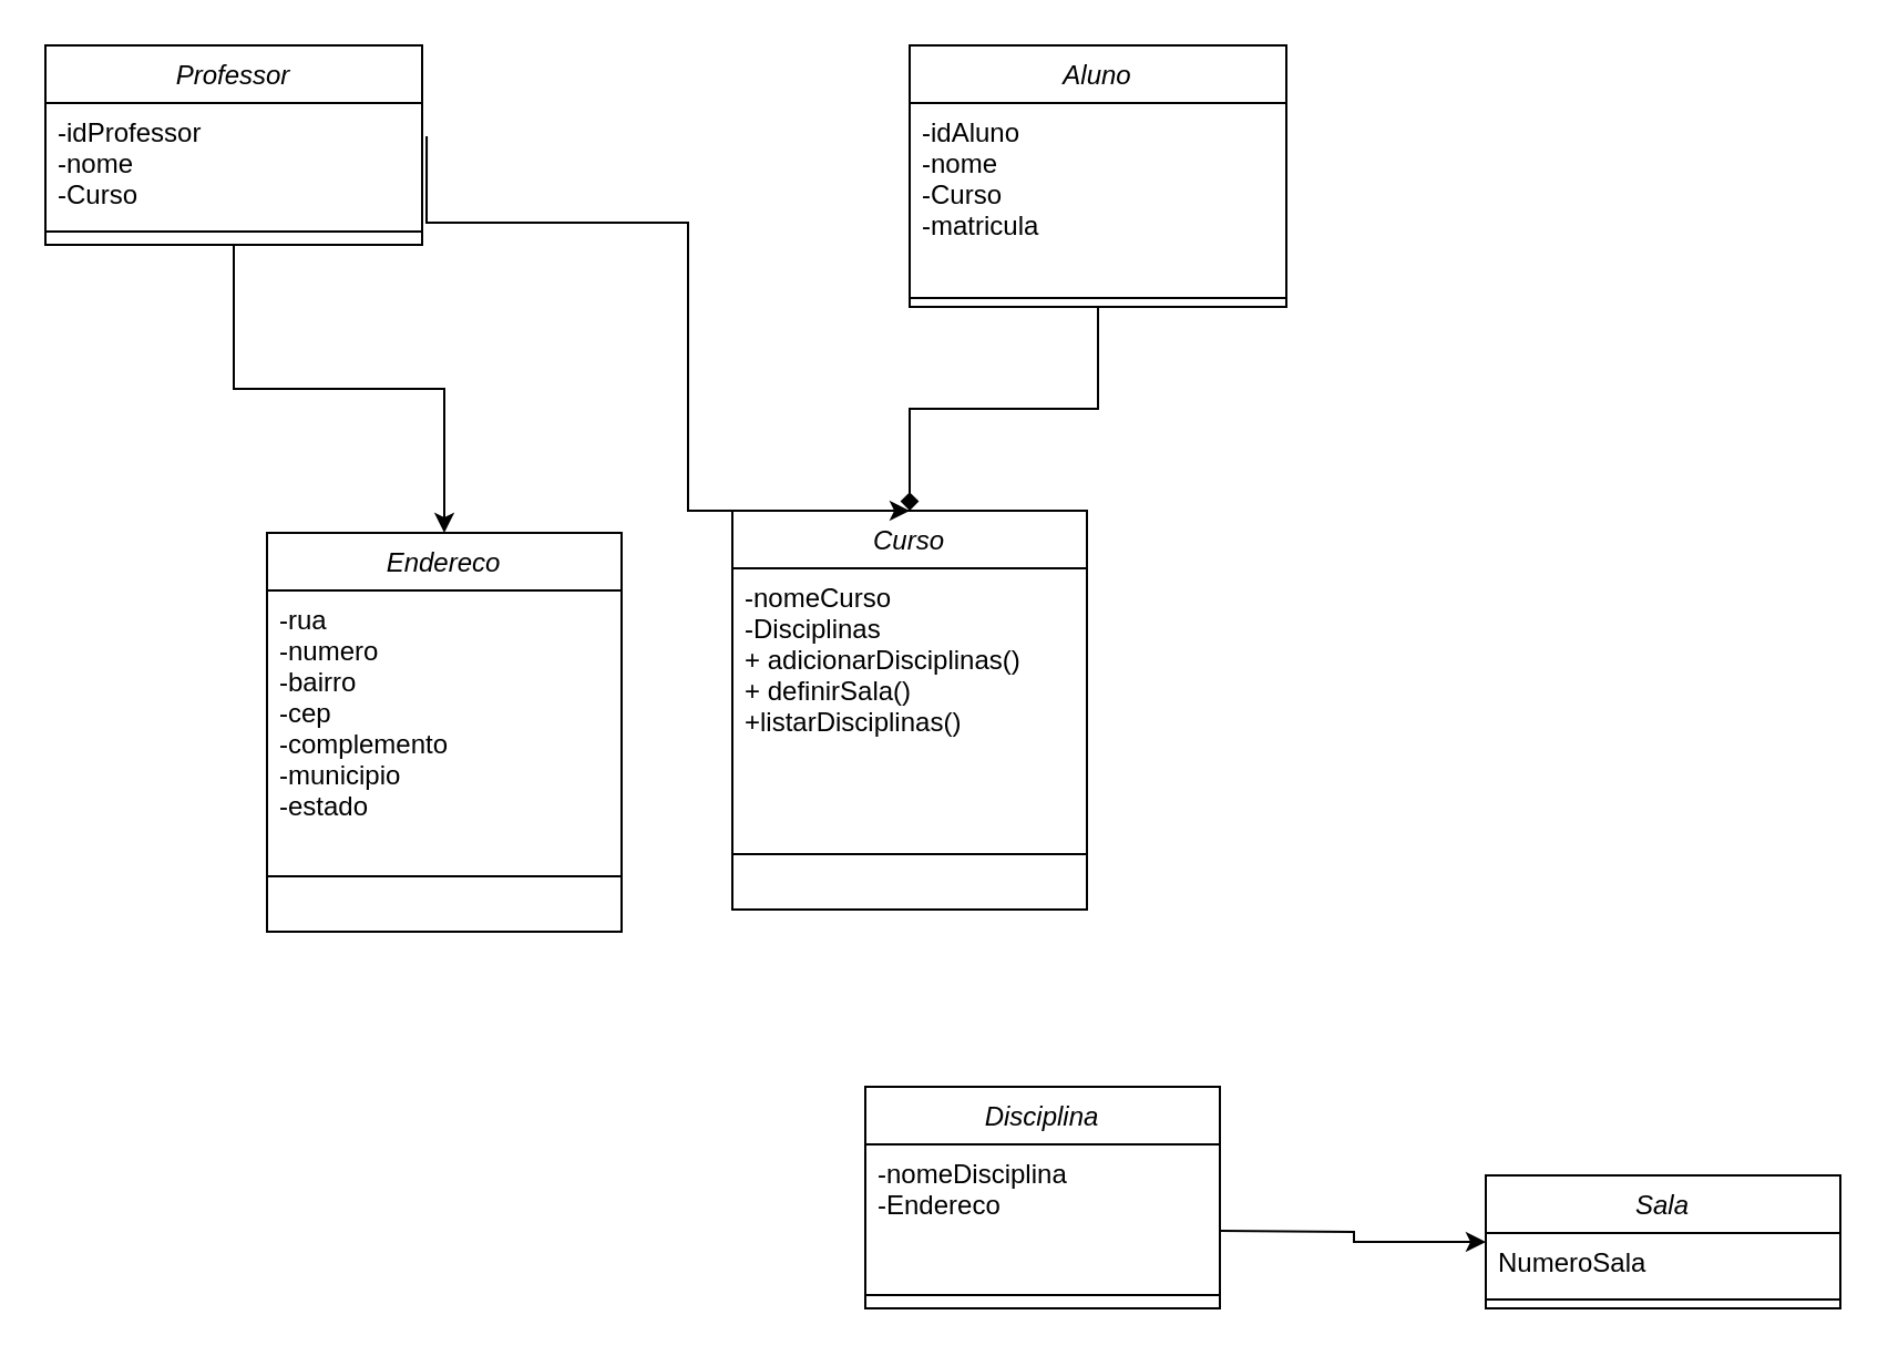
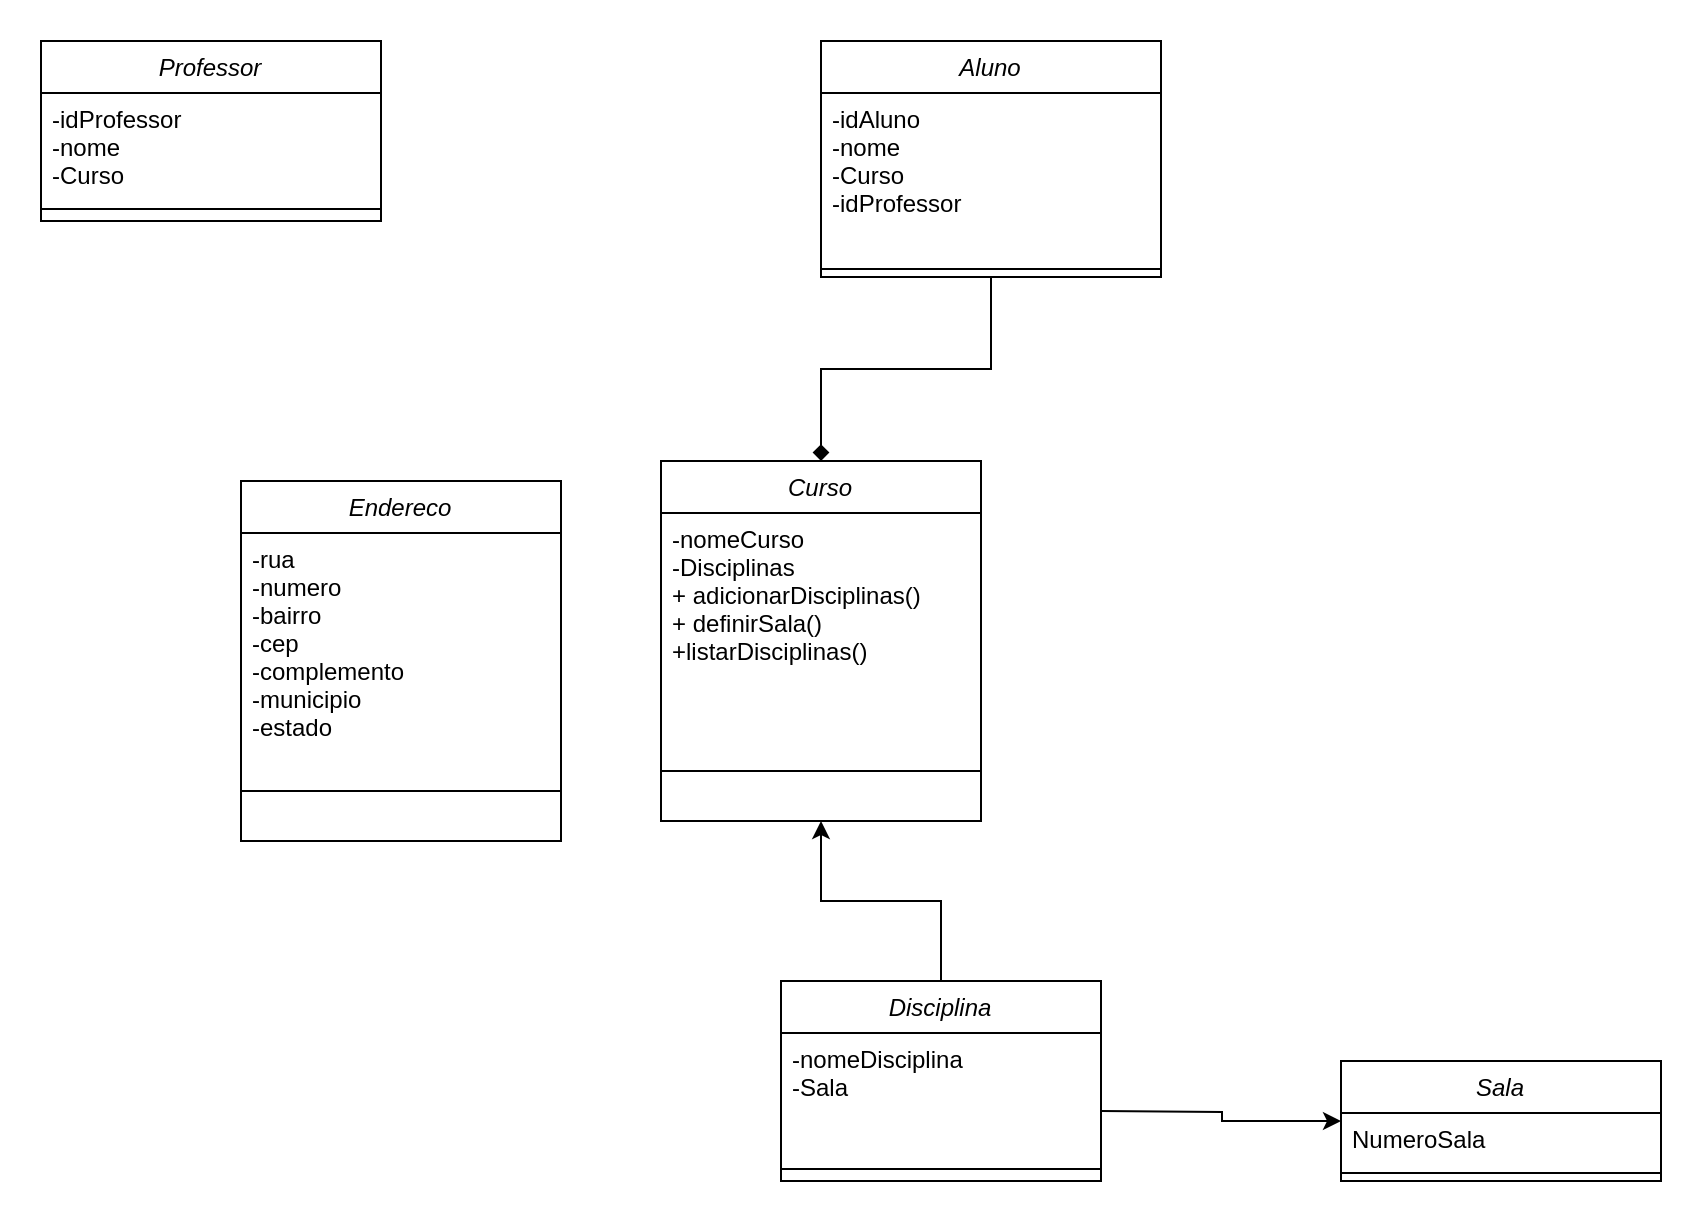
  <mxCell id="0" />
  <mxCell id="1" parent="0" />
  <mxCell id="2" style="edgeStyle=orthogonalEdgeStyle;rounded=0;orthogonalLoop=1;jettySize=auto;html=1;entryX=0.5;entryY=0;entryDx=0;entryDy=0;endArrow=diamond;" edge="1" parent="1" source="3" target="6"><mxGeometry relative="1" as="geometry" /></mxCell>
  <mxCell id="3" value="Aluno" style="swimlane;fontStyle=2;align=center;verticalAlign=top;childLayout=stackLayout;horizontal=1;startSize=26;horizontalStack=0;resizeParent=1;resizeLast=0;collapsible=1;marginBottom=0;rounded=0;shadow=0;strokeWidth=1;" vertex="1" parent="1"><mxGeometry x="410" y="20" width="170" height="118" as="geometry"><mxRectangle x="230" y="140" width="160" height="26" as="alternateBounds" /></mxGeometry></mxCell>
- <mxCell id="4" value="-idAluno&#10;-nome&#10;-Curso&#10;-matricula" style="text;align=left;verticalAlign=top;spacingLeft=4;spacingRight=4;overflow=hidden;rotatable=0;points=[[0,0.5],[1,0.5]];portConstraint=eastwest;rounded=0;shadow=0;html=0;" vertex="1" parent="3"><mxGeometry y="26" width="170" height="84" as="geometry" /></mxCell>
+ <mxCell id="4" value="-idAluno&#10;-nome&#10;-Curso&#10;-idProfessor" style="text;align=left;verticalAlign=top;spacingLeft=4;spacingRight=4;overflow=hidden;rotatable=0;points=[[0,0.5],[1,0.5]];portConstraint=eastwest;rounded=0;shadow=0;html=0;" vertex="1" parent="3"><mxGeometry y="26" width="170" height="84" as="geometry" /></mxCell>
  <mxCell id="5" value="" style="line;html=1;strokeWidth=1;align=left;verticalAlign=middle;spacingTop=-1;spacingLeft=3;spacingRight=3;rotatable=0;labelPosition=right;points=[];portConstraint=eastwest;" vertex="1" parent="3"><mxGeometry y="110" width="170" height="8" as="geometry" /></mxCell>
  <mxCell id="6" value="Curso&#10;" style="swimlane;fontStyle=2;align=center;verticalAlign=top;childLayout=stackLayout;horizontal=1;startSize=26;horizontalStack=0;resizeParent=1;resizeLast=0;collapsible=1;marginBottom=0;rounded=0;shadow=0;strokeWidth=1;" vertex="1" parent="1"><mxGeometry x="330" y="230" width="160" height="180" as="geometry"><mxRectangle x="230" y="140" width="160" height="26" as="alternateBounds" /></mxGeometry></mxCell>
  <mxCell id="7" value="-nomeCurso&#10;-Disciplinas&#10;+ adicionarDisciplinas()&#10;+ definirSala()&#10;+listarDisciplinas()" style="text;align=left;verticalAlign=top;spacingLeft=4;spacingRight=4;overflow=hidden;rotatable=0;points=[[0,0.5],[1,0.5]];portConstraint=eastwest;rounded=0;shadow=0;html=0;" vertex="1" parent="6"><mxGeometry y="26" width="160" height="104" as="geometry" /></mxCell>
  <mxCell id="8" value="" style="line;html=1;strokeWidth=1;align=left;verticalAlign=middle;spacingTop=-1;spacingLeft=3;spacingRight=3;rotatable=0;labelPosition=right;points=[];portConstraint=eastwest;" vertex="1" parent="6"><mxGeometry y="130" width="160" height="50" as="geometry" /></mxCell>
  <mxCell id="9" value="Sala" style="swimlane;fontStyle=2;align=center;verticalAlign=top;childLayout=stackLayout;horizontal=1;startSize=26;horizontalStack=0;resizeParent=1;resizeLast=0;collapsible=1;marginBottom=0;rounded=0;shadow=0;strokeWidth=1;" vertex="1" parent="1"><mxGeometry x="670" y="530" width="160" height="60" as="geometry"><mxRectangle x="230" y="140" width="160" height="26" as="alternateBounds" /></mxGeometry></mxCell>
  <mxCell id="10" value="NumeroSala" style="text;align=left;verticalAlign=top;spacingLeft=4;spacingRight=4;overflow=hidden;rotatable=0;points=[[0,0.5],[1,0.5]];portConstraint=eastwest;rounded=0;shadow=0;html=0;" vertex="1" parent="9"><mxGeometry y="26" width="160" height="26" as="geometry" /></mxCell>
  <mxCell id="11" value="" style="line;html=1;strokeWidth=1;align=left;verticalAlign=middle;spacingTop=-1;spacingLeft=3;spacingRight=3;rotatable=0;labelPosition=right;points=[];portConstraint=eastwest;" vertex="1" parent="9"><mxGeometry y="52" width="160" height="8" as="geometry" /></mxCell>
  <mxCell id="12" value="Disciplina&#10;" style="swimlane;fontStyle=2;align=center;verticalAlign=top;childLayout=stackLayout;horizontal=1;startSize=26;horizontalStack=0;resizeParent=1;resizeLast=0;collapsible=1;marginBottom=0;rounded=0;shadow=0;strokeWidth=1;" vertex="1" parent="1"><mxGeometry x="390" y="490" width="160" height="100" as="geometry"><mxRectangle x="230" y="140" width="160" height="26" as="alternateBounds" /></mxGeometry></mxCell>
- <mxCell id="13" value="-nomeDisciplina&#10;-Endereco" style="text;align=left;verticalAlign=top;spacingLeft=4;spacingRight=4;overflow=hidden;rotatable=0;points=[[0,0.5],[1,0.5]];portConstraint=eastwest;rounded=0;shadow=0;html=0;" vertex="1" parent="12"><mxGeometry y="26" width="160" height="64" as="geometry" /></mxCell>
+ <mxCell id="13" value="-nomeDisciplina&#10;-Sala" style="text;align=left;verticalAlign=top;spacingLeft=4;spacingRight=4;overflow=hidden;rotatable=0;points=[[0,0.5],[1,0.5]];portConstraint=eastwest;rounded=0;shadow=0;html=0;" vertex="1" parent="12"><mxGeometry y="26" width="160" height="64" as="geometry" /></mxCell>
  <mxCell id="14" value="" style="line;html=1;strokeWidth=1;align=left;verticalAlign=middle;spacingTop=-1;spacingLeft=3;spacingRight=3;rotatable=0;labelPosition=right;points=[];portConstraint=eastwest;" vertex="1" parent="12"><mxGeometry y="90" width="160" height="8" as="geometry" /></mxCell>
+ <mxCell id="15" style="edgeStyle=orthogonalEdgeStyle;rounded=0;orthogonalLoop=1;jettySize=auto;html=1;entryX=0.5;entryY=1;entryDx=0;entryDy=0;exitX=0.5;exitY=0;exitDx=0;exitDy=0;" edge="1" parent="1" source="12" target="6"><mxGeometry relative="1" as="geometry"><mxPoint x="480" y="530" as="targetPoint" /></mxGeometry></mxCell>
  <mxCell id="16" style="edgeStyle=orthogonalEdgeStyle;rounded=0;orthogonalLoop=1;jettySize=auto;html=1;" edge="1" parent="1" target="9"><mxGeometry relative="1" as="geometry"><mxPoint x="550" y="555" as="sourcePoint" /></mxGeometry></mxCell>
- <mxCell id="17" style="edgeStyle=orthogonalEdgeStyle;rounded=0;orthogonalLoop=1;jettySize=auto;html=1;entryX=0.5;entryY=0;entryDx=0;entryDy=0;exitX=1.012;exitY=0.278;exitDx=0;exitDy=0;exitPerimeter=0;" edge="1" parent="1" source="20" target="6"><mxGeometry relative="1" as="geometry"><Array as="points"><mxPoint x="192" y="100" /><mxPoint x="310" y="100" /><mxPoint x="310" y="230" /></Array></mxGeometry></mxCell>
- <mxCell id="18" style="edgeStyle=orthogonalEdgeStyle;rounded=0;orthogonalLoop=1;jettySize=auto;html=1;entryX=0.5;entryY=0;entryDx=0;entryDy=0;" edge="1" parent="1" source="19" target="22"><mxGeometry relative="1" as="geometry" /></mxCell>
  <mxCell id="19" value="Professor" style="swimlane;fontStyle=2;align=center;verticalAlign=top;childLayout=stackLayout;horizontal=1;startSize=26;horizontalStack=0;resizeParent=1;resizeLast=0;collapsible=1;marginBottom=0;rounded=0;shadow=0;strokeWidth=1;" vertex="1" parent="1"><mxGeometry x="20" y="20" width="170" height="90" as="geometry"><mxRectangle x="230" y="140" width="160" height="26" as="alternateBounds" /></mxGeometry></mxCell>
  <mxCell id="20" value="-idProfessor&#10;-nome&#10;-Curso&#10;" style="text;align=left;verticalAlign=top;spacingLeft=4;spacingRight=4;overflow=hidden;rotatable=0;points=[[0,0.5],[1,0.5]];portConstraint=eastwest;rounded=0;shadow=0;html=0;" vertex="1" parent="19"><mxGeometry y="26" width="170" height="54" as="geometry" /></mxCell>
  <mxCell id="21" value="" style="line;html=1;strokeWidth=1;align=left;verticalAlign=middle;spacingTop=-1;spacingLeft=3;spacingRight=3;rotatable=0;labelPosition=right;points=[];portConstraint=eastwest;" vertex="1" parent="19"><mxGeometry y="80" width="170" height="8" as="geometry" /></mxCell>
  <mxCell id="22" value="Endereco" style="swimlane;fontStyle=2;align=center;verticalAlign=top;childLayout=stackLayout;horizontal=1;startSize=26;horizontalStack=0;resizeParent=1;resizeLast=0;collapsible=1;marginBottom=0;rounded=0;shadow=0;strokeWidth=1;" vertex="1" parent="1"><mxGeometry x="120" y="240" width="160" height="180" as="geometry"><mxRectangle x="230" y="140" width="160" height="26" as="alternateBounds" /></mxGeometry></mxCell>
  <mxCell id="23" value="-rua&#10;-numero&#10;-bairro&#10;-cep&#10;-complemento&#10;-municipio&#10;-estado" style="text;align=left;verticalAlign=top;spacingLeft=4;spacingRight=4;overflow=hidden;rotatable=0;points=[[0,0.5],[1,0.5]];portConstraint=eastwest;rounded=0;shadow=0;html=0;" vertex="1" parent="22"><mxGeometry y="26" width="160" height="104" as="geometry" /></mxCell>
  <mxCell id="24" value="" style="line;html=1;strokeWidth=1;align=left;verticalAlign=middle;spacingTop=-1;spacingLeft=3;spacingRight=3;rotatable=0;labelPosition=right;points=[];portConstraint=eastwest;" vertex="1" parent="22"><mxGeometry y="130" width="160" height="50" as="geometry" /></mxCell>
